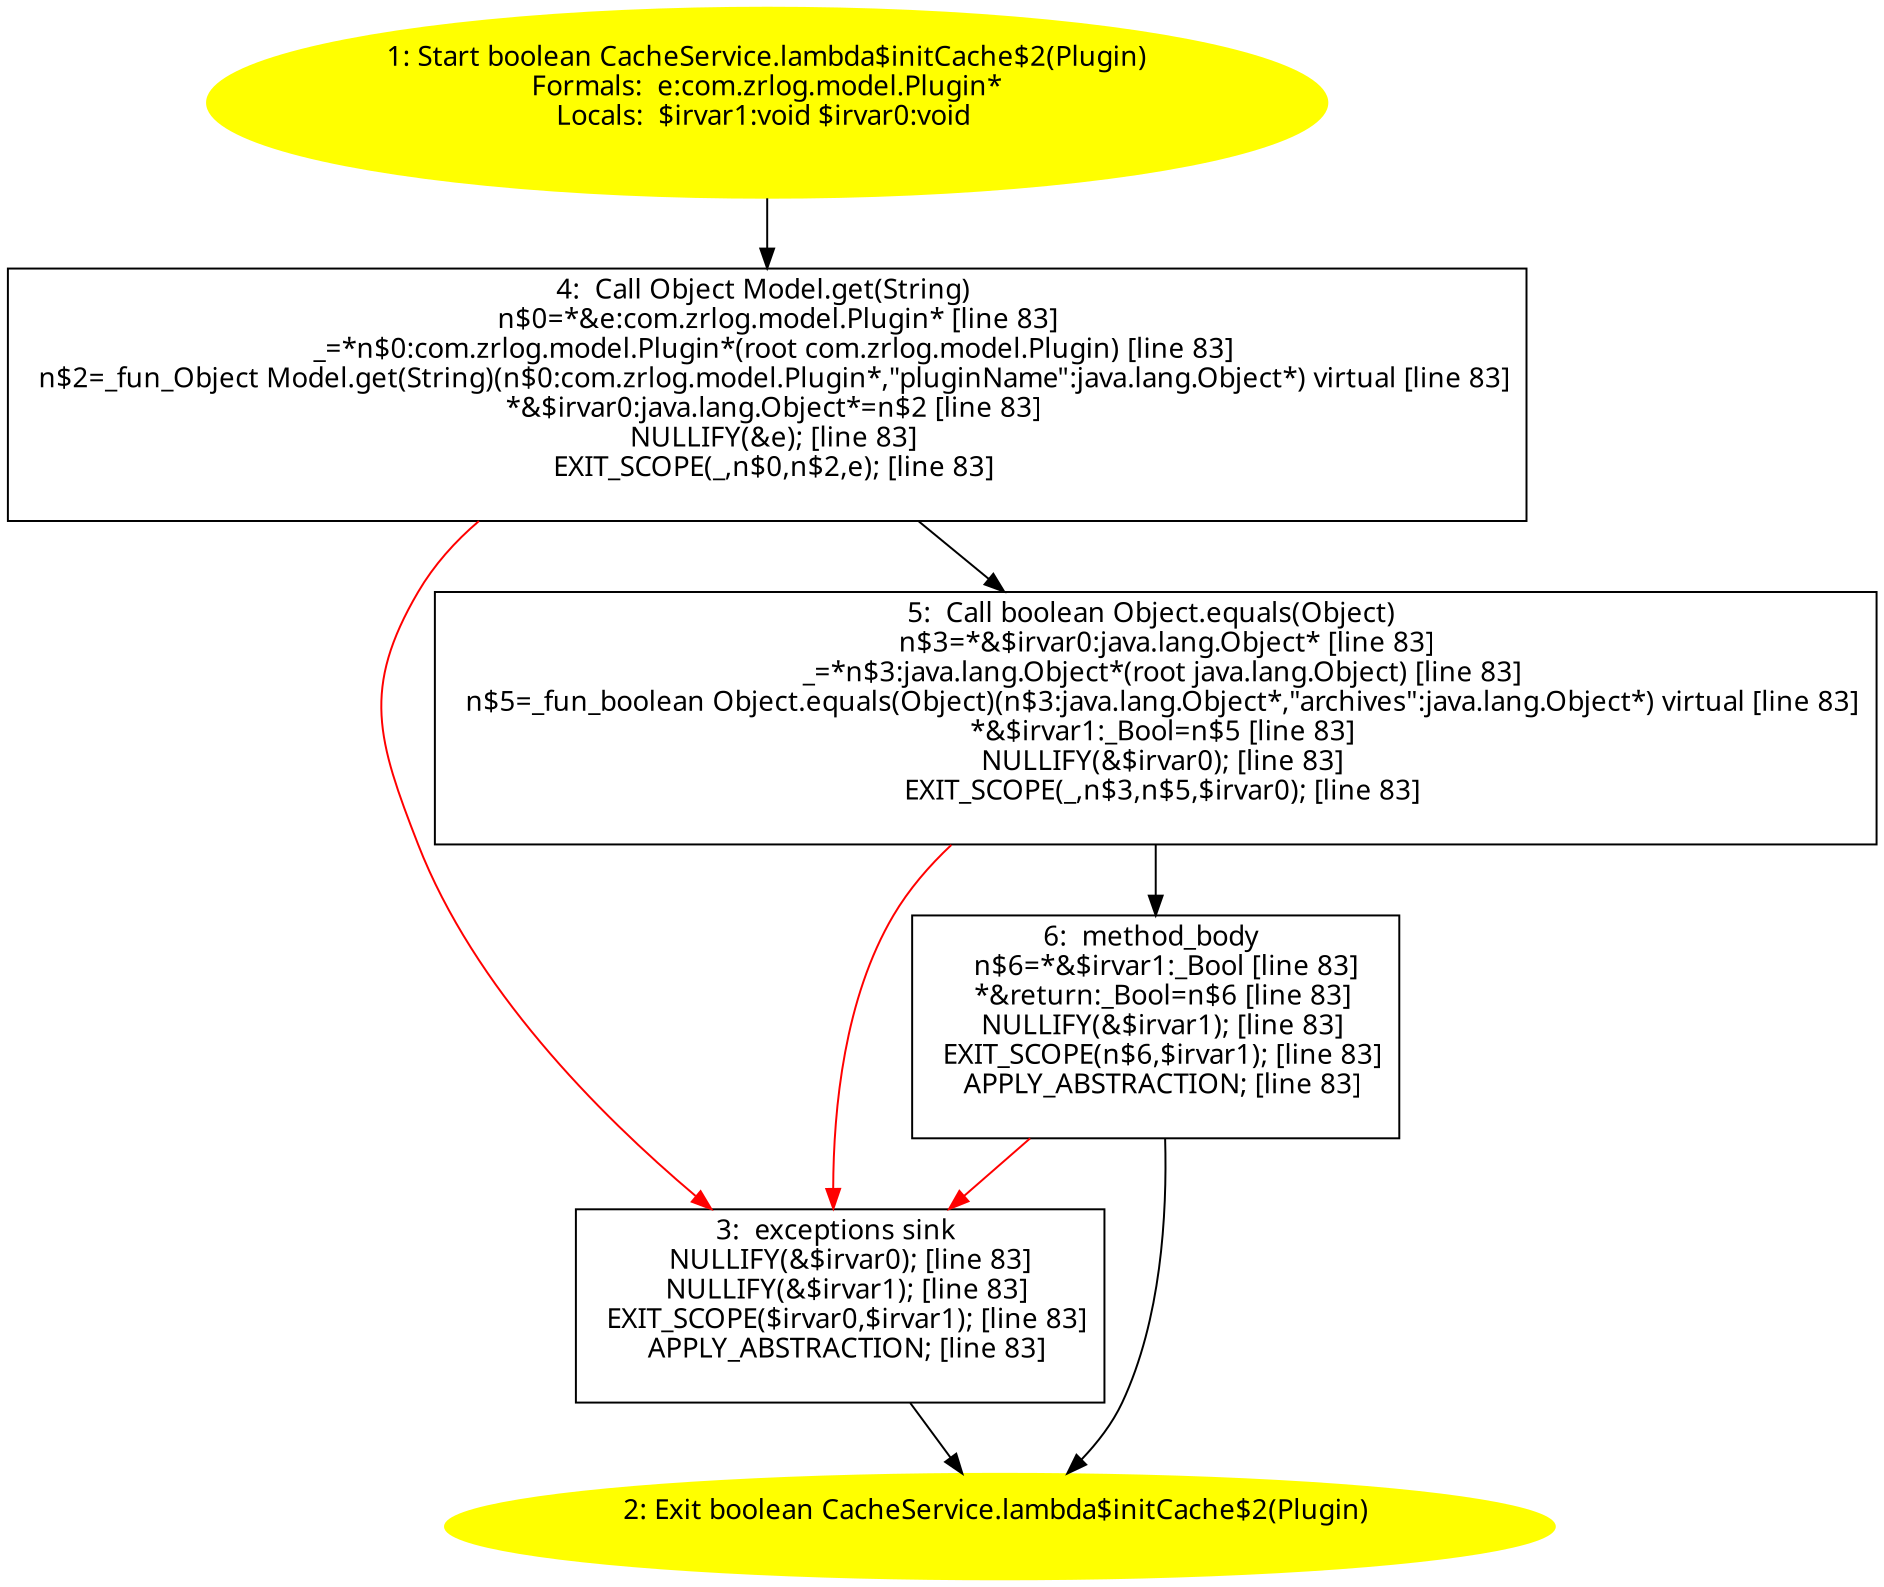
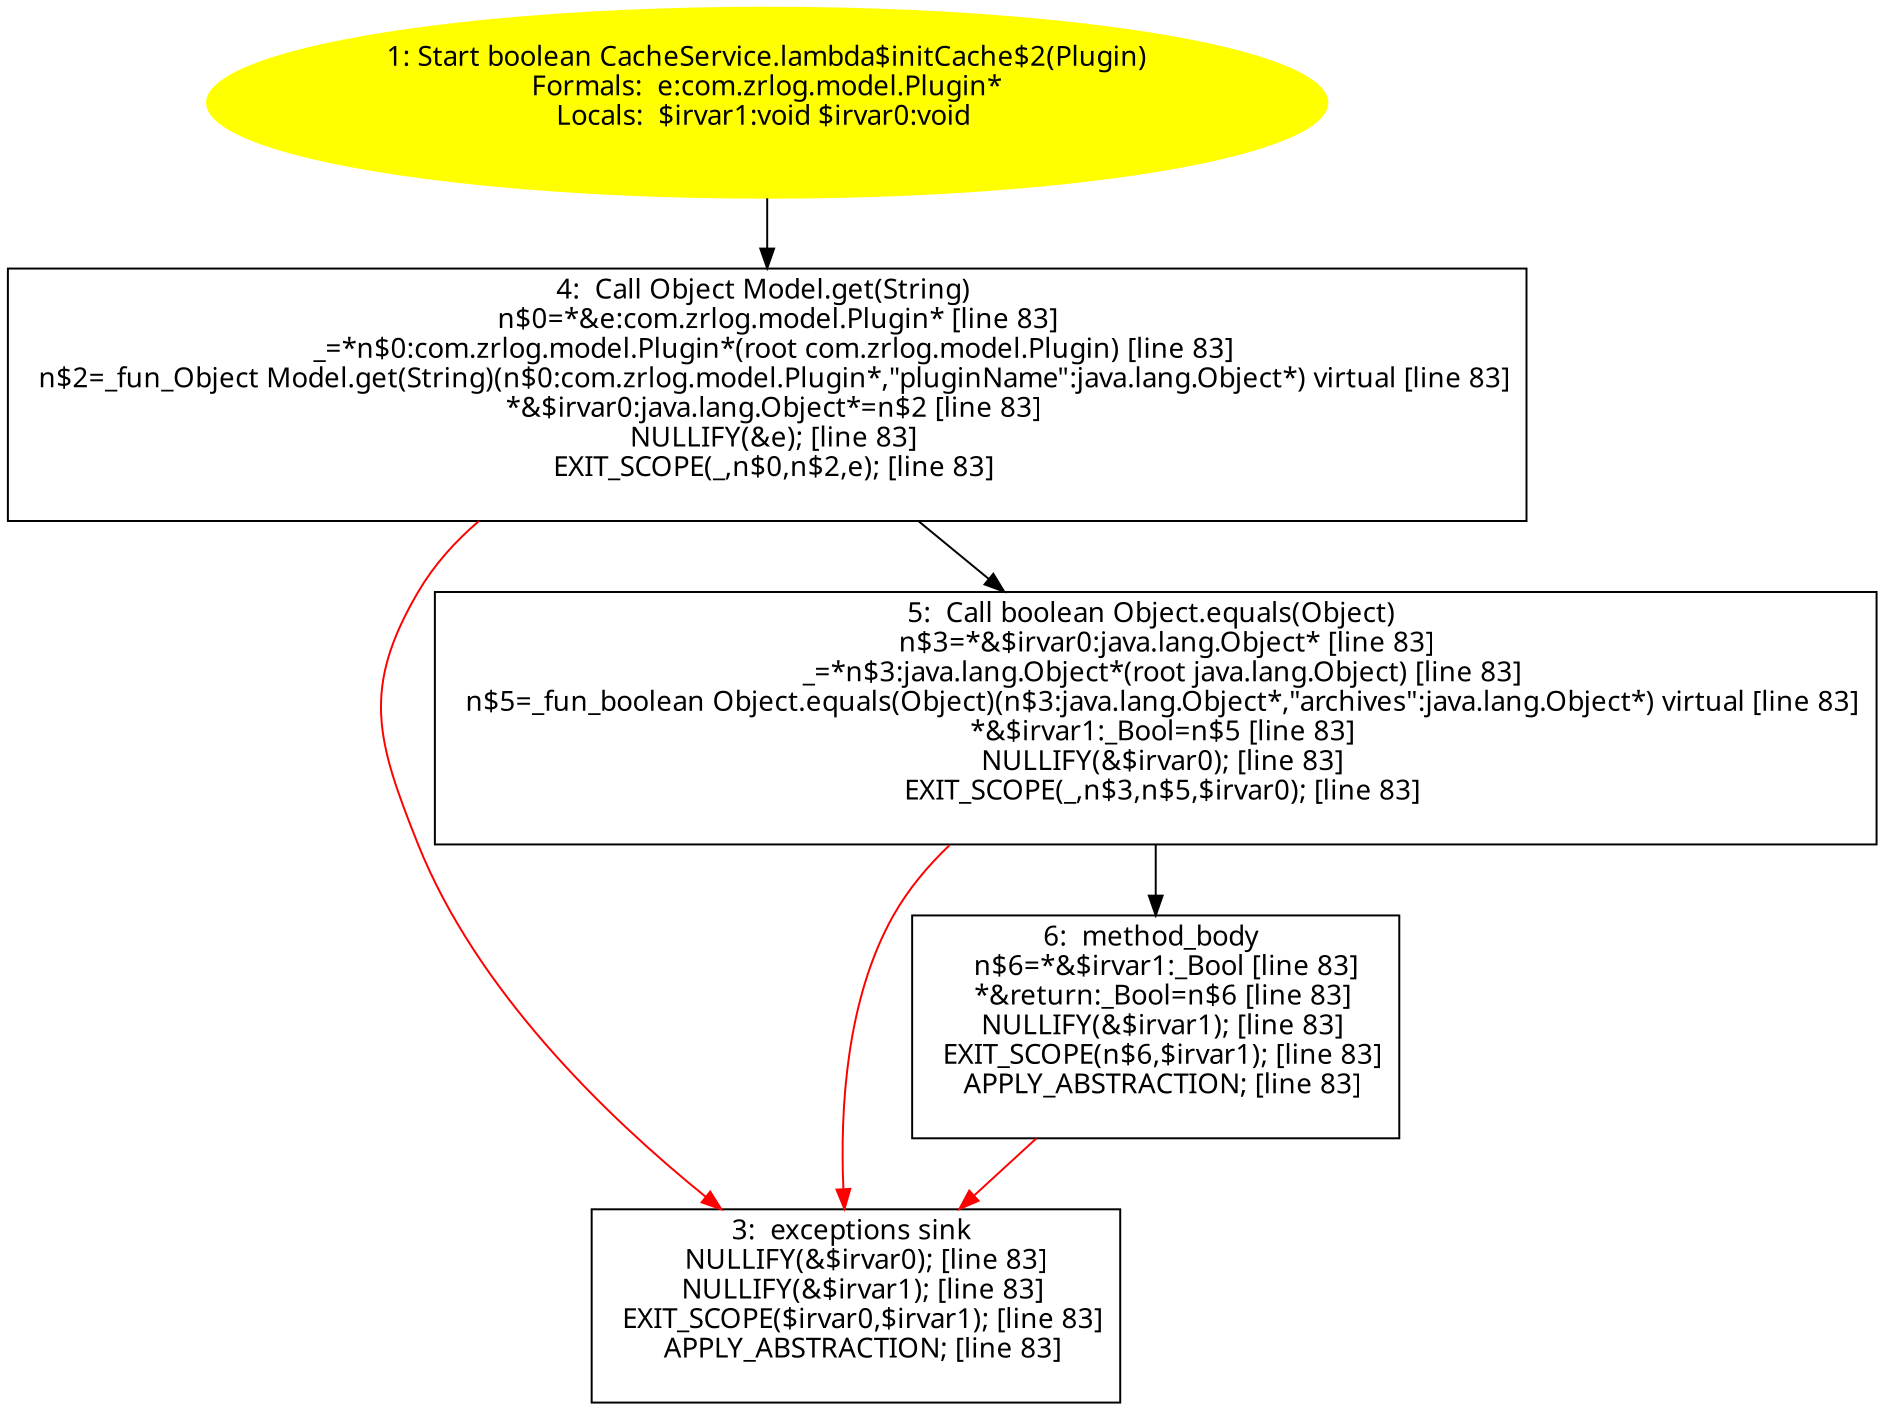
  digraph {
    fontname="Noto Sans"
    node [fontname="Noto Sans" shape=box]
    edge [fontname="Noto Sans"]
    n1 [color=yellow label="1: Start boolean CacheService.lambda$initCache$2(Plugin)\nFormals:  e:com.zrlog.model.Plugin*\nLocals:  $irvar1:void $irvar0:void \n  " style=filled shape=""]
    n2 [label="4:  Call Object Model.get(String) \n   n$0=*&e:com.zrlog.model.Plugin* [line 83]\n  _=*n$0:com.zrlog.model.Plugin*(root com.zrlog.model.Plugin) [line 83]\n  n$2=_fun_Object Model.get(String)(n$0:com.zrlog.model.Plugin*,\"pluginName\":java.lang.Object*) virtual [line 83]\n  *&$irvar0:java.lang.Object*=n$2 [line 83]\n  NULLIFY(&e); [line 83]\n  EXIT_SCOPE(_,n$0,n$2,e); [line 83]\n "]
    n3 [label="3:  exceptions sink \n   NULLIFY(&$irvar0); [line 83]\n  NULLIFY(&$irvar1); [line 83]\n  EXIT_SCOPE($irvar0,$irvar1); [line 83]\n  APPLY_ABSTRACTION; [line 83]\n "]
    n4 [label="5:  Call boolean Object.equals(Object) \n   n$3=*&$irvar0:java.lang.Object* [line 83]\n  _=*n$3:java.lang.Object*(root java.lang.Object) [line 83]\n  n$5=_fun_boolean Object.equals(Object)(n$3:java.lang.Object*,\"archives\":java.lang.Object*) virtual [line 83]\n  *&$irvar1:_Bool=n$5 [line 83]\n  NULLIFY(&$irvar0); [line 83]\n  EXIT_SCOPE(_,n$3,n$5,$irvar0); [line 83]\n "]
-   n5 [color=yellow label="2: Exit boolean CacheService.lambda$initCache$2(Plugin) \n  " style=filled shape=""]
    n6 [label="6:  method_body \n   n$6=*&$irvar1:_Bool [line 83]\n  *&return:_Bool=n$6 [line 83]\n  NULLIFY(&$irvar1); [line 83]\n  EXIT_SCOPE(n$6,$irvar1); [line 83]\n  APPLY_ABSTRACTION; [line 83]\n "]
    n1 -> n2
    n2 -> n3 [color=red]
    n2 -> n4
-   n3 -> n5
    n4 -> n3 [color=red]
    n4 -> n6
    n6 -> n3 [color=red]
-   n6 -> n5
  }
